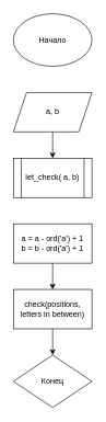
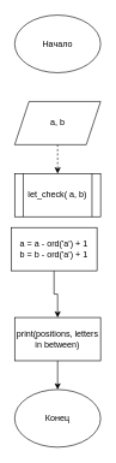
  <mxCell id="0" />
  <mxCell id="1" parent="0" />
  <mxCell id="2" value="Начало" style="ellipse;whiteSpace=wrap;html=1;" vertex="1" parent="1"><mxGeometry x="20" width="120" height="80" as="geometry" y="20" /></mxCell>
- <mxCell id="3" value="" style="edgeStyle=orthogonalEdgeStyle;rounded=0;orthogonalLoop=1;jettySize=auto;html=1;" edge="1" parent="1" source="4" target="5"><mxGeometry relative="1" as="geometry" /></mxCell>
+ <mxCell id="3" value="" style="edgeStyle=orthogonalEdgeStyle;rounded=0;orthogonalLoop=1;jettySize=auto;html=1;dashed=1;" edge="1" parent="1" source="4" target="5"><mxGeometry relative="1" as="geometry" /></mxCell>
  <mxCell id="4" value="a, b" style="shape=parallelogram;perimeter=parallelogramPerimeter;whiteSpace=wrap;html=1;fixedSize=1;" vertex="1" parent="1"><mxGeometry x="20" y="140" width="120" height="60" as="geometry" /></mxCell>
  <mxCell id="5" value="let_check( a, b)" style="shape=process;whiteSpace=wrap;html=1;backgroundOutline=1;" vertex="1" parent="1"><mxGeometry x="20" y="240" width="120" height="60" as="geometry" /></mxCell>
  <mxCell id="6" value="" style="edgeStyle=orthogonalEdgeStyle;rounded=0;orthogonalLoop=1;jettySize=auto;html=1;" edge="1" parent="1" source="7" target="8"><mxGeometry relative="1" as="geometry" /></mxCell>
- <mxCell id="7" value="check(positions, letters in between)" style="rounded=0;whiteSpace=wrap;html=1;" vertex="1" parent="1"><mxGeometry x="20" y="440" width="120" height="60" as="geometry" /></mxCell>
- <mxCell id="8" value="Конец" style="rhombus;whiteSpace=wrap;html=1;" vertex="1" parent="1"><mxGeometry x="20" y="540" width="120" height="80" as="geometry" /></mxCell>
+ <mxCell id="7" value="print(positions, letters in between)" style="rounded=0;whiteSpace=wrap;html=1;" vertex="1" parent="1"><mxGeometry x="20" y="440" width="120" height="60" as="geometry" /></mxCell>
+ <mxCell id="8" value="Конец" style="ellipse;whiteSpace=wrap;html=1;" vertex="1" parent="1"><mxGeometry x="20" y="540" width="120" height="80" as="geometry" /></mxCell>
  <mxCell id="9" value="" style="edgeStyle=orthogonalEdgeStyle;rounded=0;orthogonalLoop=1;jettySize=auto;html=1;" edge="1" parent="1" source="10" target="7"><mxGeometry relative="1" as="geometry" /></mxCell>
- <mxCell id="10" value="a = a - ord('a') + 1&lt;br&gt;b = b - ord('a') + 1" style="rounded=0;whiteSpace=wrap;html=1;" vertex="1" parent="1"><mxGeometry x="20" y="340" width="120" height="60" as="geometry" /></mxCell>
+ <mxCell id="10" value="a = a - ord('a') + 1&lt;br&gt;b = b - ord('a') + 1" style="rounded=0;whiteSpace=wrap;html=1;" vertex="1" parent="1"><mxGeometry x="15" y="315" width="120" height="60" as="geometry" /></mxCell>
